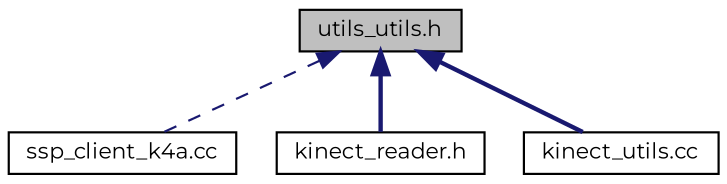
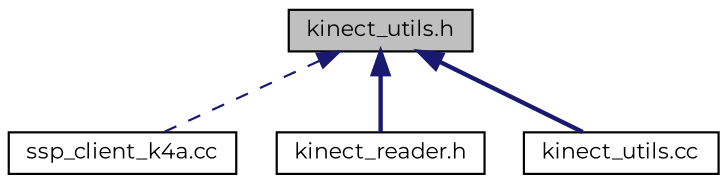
  digraph {
    fontname=Montserrat
    node [color=black fillcolor=white fontname=Montserrat fontsize=10 shape=record style=filled]
    edge [color=midnightblue dir=back fontname=Montserrat fontsize=10 labelfontname=Helvetica labelfontsize=10 style=bold]
-   n1 [fillcolor=grey75 fontcolor=black height=0.2 label="utils_utils.h" width=0.4]
+   n1 [fillcolor=grey75 fontcolor=black height=0.2 label="kinect_utils.h" width=0.4]
    n2 [height=0.2 label="ssp_client_k4a.cc" width=0.4]
    n3 [height=0.2 label="kinect_reader.h" width=0.4]
    n4 [height=0.2 label="kinect_utils.cc" width=0.4]
    n1 -> n2 [style=dashed]
    n1 -> n3
    n1 -> n4
  }
